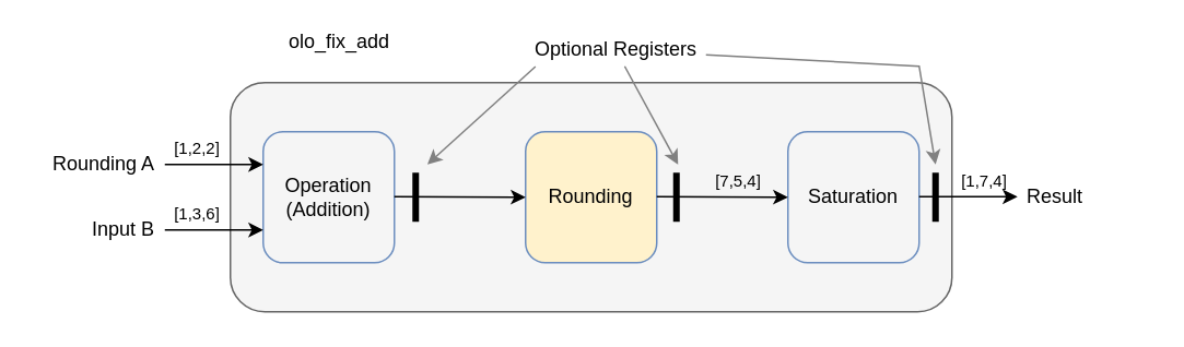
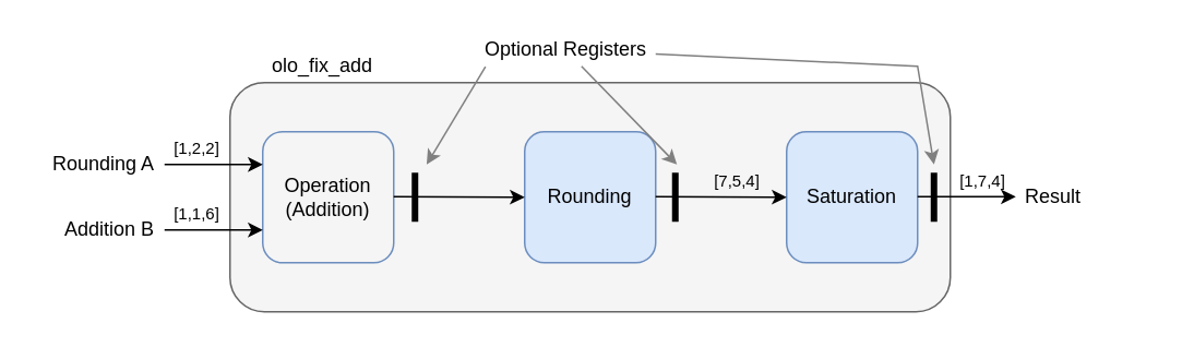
  <mxCell id="0" />
  <mxCell id="1" parent="0" />
  <mxCell id="2" value="" style="rounded=1;whiteSpace=wrap;html=1;fillColor=#f5f5f5;fontColor=#333333;strokeColor=#666666;" vertex="1" parent="1"><mxGeometry x="140" y="50" width="440" height="140" as="geometry" /></mxCell>
  <mxCell id="3" value="Operation&lt;div&gt;(Addition)&lt;/div&gt;" style="rounded=1;whiteSpace=wrap;html=1;fillColor=#f5f5f5;strokeColor=#6c8ebf;" vertex="1" parent="1"><mxGeometry x="160" y="80" width="80" height="80" as="geometry" /></mxCell>
- <mxCell id="4" value="Rounding" style="rounded=1;whiteSpace=wrap;html=1;fillColor=#fff2cc;strokeColor=#6c8ebf;" vertex="1" parent="1"><mxGeometry x="320" y="80" width="80" height="80" as="geometry" /></mxCell>
- <mxCell id="5" value="Saturation" style="rounded=1;whiteSpace=wrap;html=1;fillColor=#f5f5f5;strokeColor=#6c8ebf;" vertex="1" parent="1"><mxGeometry x="480" y="80" width="80" height="80" as="geometry" /></mxCell>
+ <mxCell id="4" value="Rounding" style="rounded=1;whiteSpace=wrap;html=1;fillColor=#dae8fc;strokeColor=#6c8ebf;" vertex="1" parent="1"><mxGeometry x="320" y="80" width="80" height="80" as="geometry" /></mxCell>
+ <mxCell id="5" value="Saturation" style="rounded=1;whiteSpace=wrap;html=1;fillColor=#dae8fc;strokeColor=#6c8ebf;" vertex="1" parent="1"><mxGeometry x="480" y="80" width="80" height="80" as="geometry" /></mxCell>
  <mxCell id="6" value="" style="endArrow=classic;html=1;rounded=0;" edge="1" parent="1"><mxGeometry width="50" height="50" relative="1" as="geometry"><mxPoint x="100" y="100" as="sourcePoint" /><mxPoint x="160" y="100" as="targetPoint" /></mxGeometry></mxCell>
  <mxCell id="7" value="" style="endArrow=classic;html=1;rounded=0;" edge="1" parent="1"><mxGeometry width="50" height="50" relative="1" as="geometry"><mxPoint x="100" y="140" as="sourcePoint" /><mxPoint x="160" y="140" as="targetPoint" /></mxGeometry></mxCell>
  <mxCell id="8" value="" style="endArrow=classic;html=1;rounded=0;entryX=0;entryY=0.5;entryDx=0;entryDy=0;" edge="1" parent="1" target="4"><mxGeometry width="50" height="50" relative="1" as="geometry"><mxPoint x="240" y="119.71" as="sourcePoint" /><mxPoint x="300" y="119.71" as="targetPoint" /></mxGeometry></mxCell>
  <mxCell id="9" value="" style="endArrow=classic;html=1;rounded=0;entryX=0;entryY=0.5;entryDx=0;entryDy=0;" edge="1" parent="1" target="5"><mxGeometry width="50" height="50" relative="1" as="geometry"><mxPoint x="400" y="119.71" as="sourcePoint" /><mxPoint x="460" y="119.71" as="targetPoint" /></mxGeometry></mxCell>
  <mxCell id="10" value="" style="endArrow=classic;html=1;rounded=0;" edge="1" parent="1"><mxGeometry width="50" height="50" relative="1" as="geometry"><mxPoint x="560" y="119.71" as="sourcePoint" /><mxPoint x="620" y="119.71" as="targetPoint" /></mxGeometry></mxCell>
  <mxCell id="11" value="Rounding A" style="text;strokeColor=none;fillColor=none;align=right;verticalAlign=middle;spacingLeft=4;spacingRight=4;overflow=hidden;points=[[0,0.5],[1,0.5]];portConstraint=eastwest;rotatable=0;whiteSpace=wrap;html=1;" vertex="1" parent="1"><mxGeometry x="20" y="90" width="80" height="20" as="geometry" /></mxCell>
- <mxCell id="12" value="Input B" style="text;strokeColor=none;fillColor=none;align=right;verticalAlign=middle;spacingLeft=4;spacingRight=4;overflow=hidden;points=[[0,0.5],[1,0.5]];portConstraint=eastwest;rotatable=0;whiteSpace=wrap;html=1;" vertex="1" parent="1"><mxGeometry x="20" y="130" width="80" height="20" as="geometry" /></mxCell>
+ <mxCell id="12" value="Addition B" style="text;strokeColor=none;fillColor=none;align=right;verticalAlign=middle;spacingLeft=4;spacingRight=4;overflow=hidden;points=[[0,0.5],[1,0.5]];portConstraint=eastwest;rotatable=0;whiteSpace=wrap;html=1;" vertex="1" parent="1"><mxGeometry x="20" y="130" width="80" height="20" as="geometry" /></mxCell>
  <mxCell id="13" value="Result" style="text;strokeColor=none;fillColor=none;align=left;verticalAlign=middle;spacingLeft=4;spacingRight=4;overflow=hidden;points=[[0,0.5],[1,0.5]];portConstraint=eastwest;rotatable=0;whiteSpace=wrap;html=1;" vertex="1" parent="1"><mxGeometry x="620" y="110" width="80" height="20" as="geometry" /></mxCell>
- <mxCell id="14" value="olo_fix_add" style="text;strokeColor=none;fillColor=none;align=left;verticalAlign=middle;spacingLeft=4;spacingRight=4;overflow=hidden;points=[[0,0.5],[1,0.5]];portConstraint=eastwest;rotatable=0;whiteSpace=wrap;html=1;" vertex="1" parent="1"><mxGeometry x="170" y="15" width="80" height="20" as="geometry" /></mxCell>
+ <mxCell id="14" value="olo_fix_add" style="text;strokeColor=none;fillColor=none;align=left;verticalAlign=middle;spacingLeft=4;spacingRight=4;overflow=hidden;points=[[0,0.5],[1,0.5]];portConstraint=eastwest;rotatable=0;whiteSpace=wrap;html=1;" vertex="1" parent="1"><mxGeometry x="160" y="30" width="80" height="20" as="geometry" /></mxCell>
  <mxCell id="15" value="[1,2,2]" style="text;strokeColor=none;fillColor=none;align=center;verticalAlign=middle;spacingLeft=4;spacingRight=4;overflow=hidden;points=[[0,0.5],[1,0.5]];portConstraint=eastwest;rotatable=0;whiteSpace=wrap;html=1;fontSize=10;" vertex="1" parent="1"><mxGeometry x="100" y="80" width="40" height="20" as="geometry" /></mxCell>
- <mxCell id="16" value="[1,3,6]" style="text;strokeColor=none;fillColor=none;align=center;verticalAlign=middle;spacingLeft=4;spacingRight=4;overflow=hidden;points=[[0,0.5],[1,0.5]];portConstraint=eastwest;rotatable=0;whiteSpace=wrap;html=1;fontSize=10;" vertex="1" parent="1"><mxGeometry x="100" y="120" width="40" height="20" as="geometry" /></mxCell>
+ <mxCell id="16" value="[1,1,6]" style="text;strokeColor=none;fillColor=none;align=center;verticalAlign=middle;spacingLeft=4;spacingRight=4;overflow=hidden;points=[[0,0.5],[1,0.5]];portConstraint=eastwest;rotatable=0;whiteSpace=wrap;html=1;fontSize=10;" vertex="1" parent="1"><mxGeometry x="100" y="120" width="40" height="20" as="geometry" /></mxCell>
  <mxCell id="17" value="[7,5,4]" style="text;strokeColor=none;fillColor=none;align=center;verticalAlign=middle;spacingLeft=4;spacingRight=4;overflow=hidden;points=[[0,0.5],[1,0.5]];portConstraint=eastwest;rotatable=0;whiteSpace=wrap;html=1;fontSize=10;" vertex="1" parent="1"><mxGeometry x="430" y="100" width="40" height="20" as="geometry" /></mxCell>
  <mxCell id="18" value="[1,7,4]" style="text;strokeColor=none;fillColor=none;align=center;verticalAlign=middle;spacingLeft=4;spacingRight=4;overflow=hidden;points=[[0,0.5],[1,0.5]];portConstraint=eastwest;rotatable=0;whiteSpace=wrap;html=1;fontSize=10;" vertex="1" parent="1"><mxGeometry x="580" y="100" width="40" height="20" as="geometry" /></mxCell>
  <mxCell id="19" value="" style="endArrow=none;html=1;rounded=0;strokeWidth=4;entryX=0;entryY=1;entryDx=0;entryDy=0;" edge="1" parent="1"><mxGeometry width="50" height="50" relative="1" as="geometry"><mxPoint x="253" y="135" as="sourcePoint" /><mxPoint x="253" y="105" as="targetPoint" /></mxGeometry></mxCell>
  <mxCell id="20" value="" style="endArrow=none;html=1;rounded=0;strokeWidth=4;entryX=0;entryY=1;entryDx=0;entryDy=0;" edge="1" parent="1"><mxGeometry width="50" height="50" relative="1" as="geometry"><mxPoint x="412" y="135" as="sourcePoint" /><mxPoint x="412" y="105" as="targetPoint" /></mxGeometry></mxCell>
  <mxCell id="21" value="" style="endArrow=none;html=1;rounded=0;strokeWidth=4;entryX=0;entryY=1;entryDx=0;entryDy=0;" edge="1" parent="1"><mxGeometry width="50" height="50" relative="1" as="geometry"><mxPoint x="570" y="135" as="sourcePoint" /><mxPoint x="570" y="105" as="targetPoint" /></mxGeometry></mxCell>
- <mxCell id="22" value="Optional Registers" style="text;strokeColor=none;fillColor=none;align=left;verticalAlign=middle;spacingLeft=4;spacingRight=4;overflow=hidden;points=[[0,0.5],[1,0.5]];portConstraint=eastwest;rotatable=0;whiteSpace=wrap;html=1;" vertex="1" parent="1"><mxGeometry x="320" y="20" width="110" height="20" as="geometry" /></mxCell>
+ <mxCell id="22" value="Optional Registers" style="text;strokeColor=none;fillColor=none;align=left;verticalAlign=middle;spacingLeft=4;spacingRight=4;overflow=hidden;points=[[0,0.5],[1,0.5]];portConstraint=eastwest;rotatable=0;whiteSpace=wrap;html=1;" vertex="1" parent="1"><mxGeometry x="290" y="20" width="110" height="20" as="geometry" /></mxCell>
  <mxCell id="23" value="" style="endArrow=classic;html=1;rounded=0;strokeColor=#808080;entryX=0.273;entryY=0.357;entryDx=0;entryDy=0;entryPerimeter=0;exitX=0.055;exitY=1.01;exitDx=0;exitDy=0;exitPerimeter=0;" edge="1" parent="1" source="22" target="2"><mxGeometry width="50" height="50" relative="1" as="geometry"><mxPoint x="260" y="30" as="sourcePoint" /><mxPoint x="310" y="-20" as="targetPoint" /></mxGeometry></mxCell>
  <mxCell id="24" value="" style="endArrow=classic;html=1;rounded=0;strokeColor=#808080;entryX=0.273;entryY=0.357;entryDx=0;entryDy=0;entryPerimeter=0;" edge="1" parent="1" source="22"><mxGeometry width="50" height="50" relative="1" as="geometry"><mxPoint x="480" y="40" as="sourcePoint" /><mxPoint x="413" y="100" as="targetPoint" /></mxGeometry></mxCell>
  <mxCell id="25" value="" style="endArrow=classic;html=1;rounded=0;strokeColor=#808080;entryX=0.273;entryY=0.357;entryDx=0;entryDy=0;entryPerimeter=0;" edge="1" parent="1" source="22"><mxGeometry width="50" height="50" relative="1" as="geometry"><mxPoint x="637" y="40" as="sourcePoint" /><mxPoint x="570" y="100" as="targetPoint" /><Array as="points"><mxPoint x="560" y="40" /></Array></mxGeometry></mxCell>
